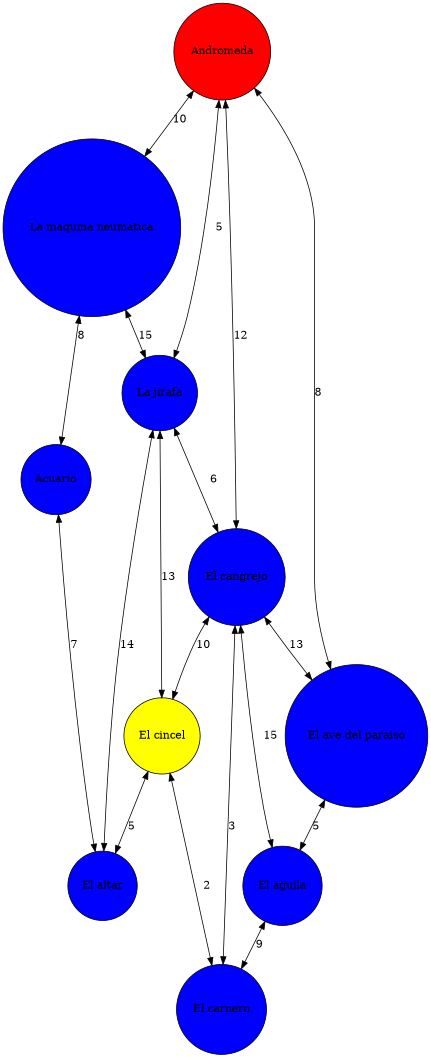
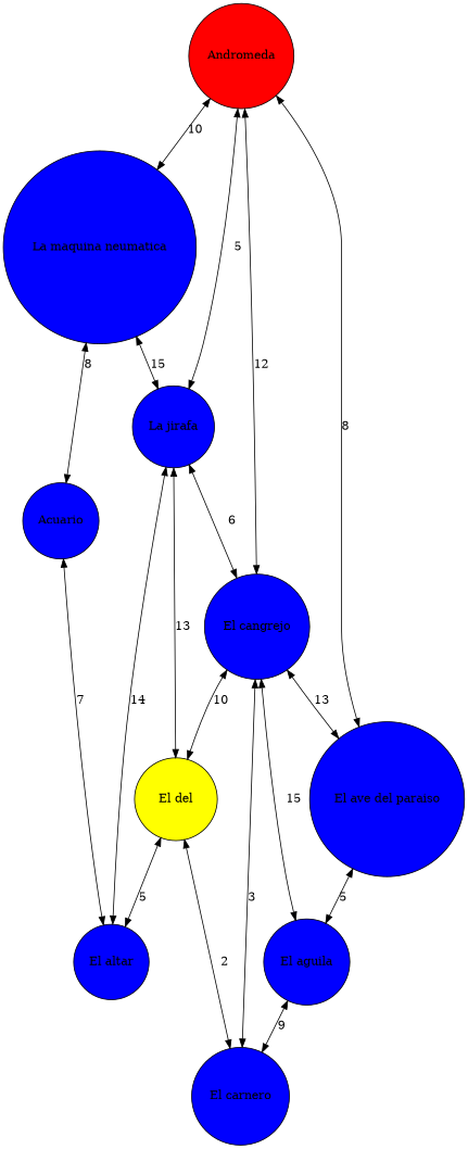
  digraph {
    node [fillcolor=blue shape=circle style=filled]
    edge [dir=both]
    n1 [fillcolor=red label=Andromeda]
    n2 [label="La jirafa"]
    n3 [label="La maquina neumatica"]
    n4 [label="El ave del paraiso"]
    n5 [label="El cangrejo"]
-   n6 [fillcolor=yellow label="El cincel"]
+   n6 [fillcolor=yellow label="El del"]
    n7 [label=Acuario]
    n8 [label="El aguila"]
    n9 [label="El altar"]
    n10 [label="El carnero"]
    n1 -> n2 [label=5]
    n1 -> n3 [label=10]
    n1 -> n4 [label=8]
    n1 -> n5 [label=12]
    n2 -> n5 [label=6]
    n2 -> n6 [label=13]
    n3 -> n2 [label=15]
    n3 -> n7 [label=8]
    n4 -> n8 [label=5]
    n5 -> n4 [label=13]
    n5 -> n6 [label=10]
    n5 -> n8 [label=15]
    n6 -> n9 [label=5]
    n6 -> n10 [label=2]
    n7 -> n9 [label=7]
    n8 -> n10 [label=9]
    n9 -> n2 [label=14]
    n10 -> n5 [label=3]
  }
